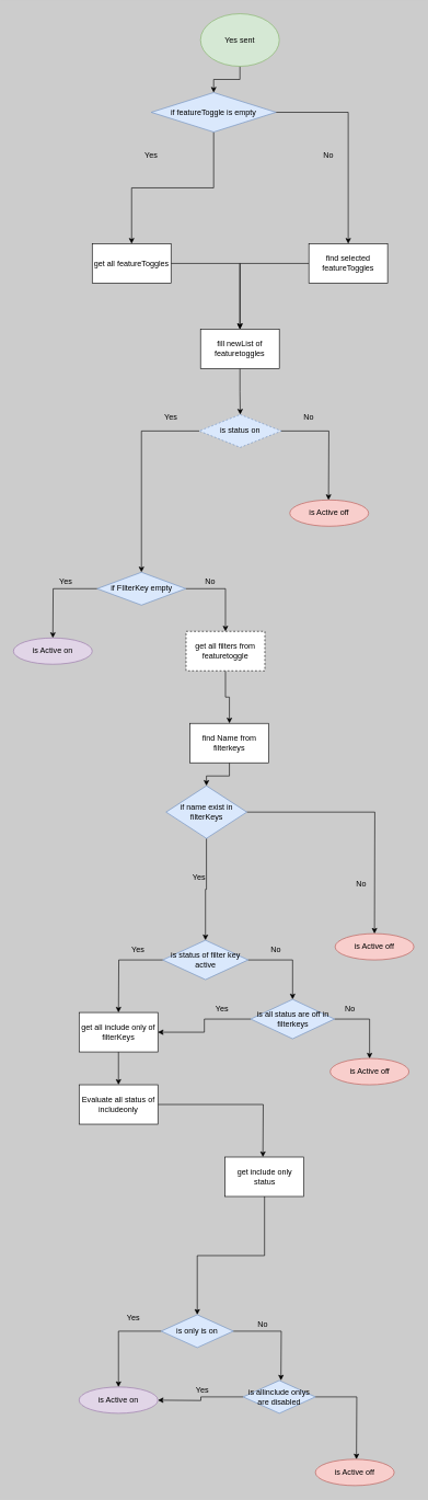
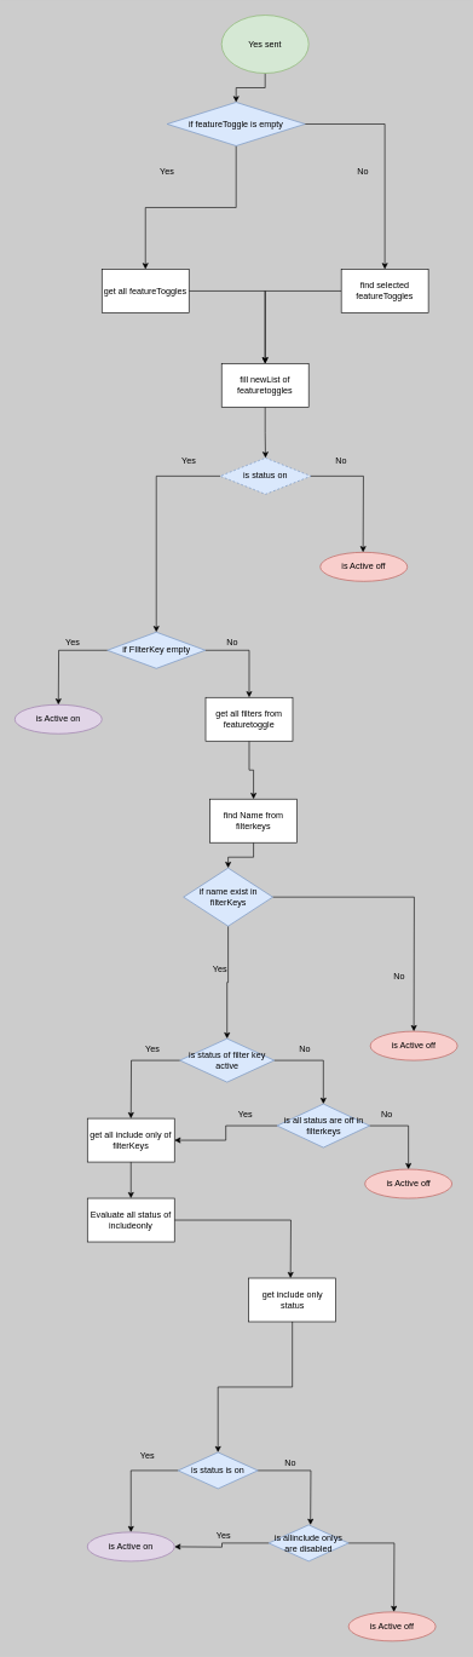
  <mxCell id="0" />
  <mxCell id="1" parent="0" />
  <mxCell id="2" style="edgeStyle=orthogonalEdgeStyle;rounded=0;orthogonalLoop=1;jettySize=auto;html=1;entryX=0.5;entryY=0;entryDx=0;entryDy=0;" edge="1" parent="1" source="3" target="6"><mxGeometry relative="1" as="geometry" /></mxCell>
  <mxCell id="3" value="Yes sent" style="ellipse;whiteSpace=wrap;html=1;fillColor=#d5e8d4;strokeColor=#82b366;" vertex="1" parent="1"><mxGeometry x="305" y="20" width="120" height="80" as="geometry" /></mxCell>
  <mxCell id="4" style="edgeStyle=orthogonalEdgeStyle;rounded=0;orthogonalLoop=1;jettySize=auto;html=1;" edge="1" parent="1" source="6" target="8"><mxGeometry relative="1" as="geometry" /></mxCell>
  <mxCell id="5" style="edgeStyle=orthogonalEdgeStyle;rounded=0;orthogonalLoop=1;jettySize=auto;html=1;" edge="1" parent="1" source="6" target="10"><mxGeometry relative="1" as="geometry" /></mxCell>
  <mxCell id="6" value="if featureToggle is empty" style="rhombus;whiteSpace=wrap;html=1;fillColor=#dae8fc;strokeColor=#6c8ebf;" vertex="1" parent="1"><mxGeometry x="230" y="140" width="190" height="60" as="geometry" /></mxCell>
  <mxCell id="7" style="edgeStyle=orthogonalEdgeStyle;rounded=0;orthogonalLoop=1;jettySize=auto;html=1;" edge="1" parent="1" source="8" target="14"><mxGeometry relative="1" as="geometry" /></mxCell>
  <mxCell id="8" value="get all featureToggles" style="rounded=0;whiteSpace=wrap;html=1;" vertex="1" parent="1"><mxGeometry x="140" y="370" width="120" height="60" as="geometry" /></mxCell>
  <mxCell id="9" style="edgeStyle=orthogonalEdgeStyle;rounded=0;orthogonalLoop=1;jettySize=auto;html=1;" edge="1" parent="1" source="10" target="14"><mxGeometry relative="1" as="geometry" /></mxCell>
  <mxCell id="10" value="find selected featureToggles" style="rounded=0;whiteSpace=wrap;html=1;" vertex="1" parent="1"><mxGeometry x="470" y="370" width="120" height="60" as="geometry" /></mxCell>
  <mxCell id="11" value="Yes" style="text;html=1;strokeColor=none;fillColor=none;align=center;verticalAlign=middle;whiteSpace=wrap;rounded=0;" vertex="1" parent="1"><mxGeometry x="200" y="220" width="60" height="30" as="geometry" /></mxCell>
  <mxCell id="12" value="No" style="text;html=1;strokeColor=none;fillColor=none;align=center;verticalAlign=middle;whiteSpace=wrap;rounded=0;" vertex="1" parent="1"><mxGeometry x="470" y="220" width="60" height="30" as="geometry" /></mxCell>
  <mxCell id="13" style="edgeStyle=orthogonalEdgeStyle;rounded=0;orthogonalLoop=1;jettySize=auto;html=1;entryX=0.5;entryY=0;entryDx=0;entryDy=0;" edge="1" parent="1" source="14" target="17"><mxGeometry relative="1" as="geometry" /></mxCell>
  <mxCell id="14" value="fill newList of featuretoggles" style="rounded=0;whiteSpace=wrap;html=1;" vertex="1" parent="1"><mxGeometry x="305" y="500" width="120" height="60" as="geometry" /></mxCell>
  <mxCell id="15" style="edgeStyle=orthogonalEdgeStyle;rounded=0;orthogonalLoop=1;jettySize=auto;html=1;entryX=0.5;entryY=0;entryDx=0;entryDy=0;" edge="1" parent="1" source="17" target="22"><mxGeometry relative="1" as="geometry"><mxPoint x="215" y="750" as="targetPoint" /></mxGeometry></mxCell>
  <mxCell id="16" style="edgeStyle=orthogonalEdgeStyle;rounded=0;orthogonalLoop=1;jettySize=auto;html=1;entryX=0.5;entryY=0;entryDx=0;entryDy=0;" edge="1" parent="1" source="17"><mxGeometry relative="1" as="geometry"><mxPoint x="500" y="760" as="targetPoint" /></mxGeometry></mxCell>
  <mxCell id="17" value="is status on" style="rhombus;whiteSpace=wrap;html=1;fillColor=#dae8fc;strokeColor=#6c8ebf;dashed=1;" vertex="1" parent="1"><mxGeometry x="303" y="630" width="125" height="50" as="geometry" /></mxCell>
  <mxCell id="18" value="No" style="text;html=1;strokeColor=none;fillColor=none;align=center;verticalAlign=middle;whiteSpace=wrap;rounded=0;" vertex="1" parent="1"><mxGeometry x="440" y="620" width="60" height="30" as="geometry" /></mxCell>
  <mxCell id="19" value="Yes" style="text;html=1;strokeColor=none;fillColor=none;align=center;verticalAlign=middle;whiteSpace=wrap;rounded=0;" vertex="1" parent="1"><mxGeometry x="230" y="620" width="60" height="30" as="geometry" /></mxCell>
  <mxCell id="20" style="edgeStyle=orthogonalEdgeStyle;rounded=0;orthogonalLoop=1;jettySize=auto;html=1;entryX=0.5;entryY=0;entryDx=0;entryDy=0;" edge="1" parent="1" source="22"><mxGeometry relative="1" as="geometry"><mxPoint x="80" y="970" as="targetPoint" /></mxGeometry></mxCell>
  <mxCell id="21" style="edgeStyle=orthogonalEdgeStyle;rounded=0;orthogonalLoop=1;jettySize=auto;html=1;" edge="1" parent="1" source="22" target="25"><mxGeometry relative="1" as="geometry" /></mxCell>
  <mxCell id="22" value="if FIlterKey empty" style="rhombus;whiteSpace=wrap;html=1;fillColor=#dae8fc;strokeColor=#6c8ebf;" vertex="1" parent="1"><mxGeometry x="147.5" y="870" width="135" height="50" as="geometry" /></mxCell>
  <mxCell id="23" value="Yes" style="text;html=1;strokeColor=none;fillColor=none;align=center;verticalAlign=middle;whiteSpace=wrap;rounded=0;" vertex="1" parent="1"><mxGeometry x="70" y="870" width="60" height="30" as="geometry" /></mxCell>
  <mxCell id="24" style="edgeStyle=orthogonalEdgeStyle;rounded=0;orthogonalLoop=1;jettySize=auto;html=1;" edge="1" parent="1" source="25" target="28"><mxGeometry relative="1" as="geometry" /></mxCell>
- <mxCell id="25" value="get all filters from featuretoggle" style="rounded=0;whiteSpace=wrap;html=1;dashed=1;" vertex="1" parent="1"><mxGeometry x="283" y="960" width="120" height="60" as="geometry" /></mxCell>
+ <mxCell id="25" value="get all filters from featuretoggle" style="rounded=0;whiteSpace=wrap;html=1;" vertex="1" parent="1"><mxGeometry x="283" y="960" width="120" height="60" as="geometry" /></mxCell>
  <mxCell id="26" value="No" style="text;html=1;strokeColor=none;fillColor=none;align=center;verticalAlign=middle;whiteSpace=wrap;rounded=0;" vertex="1" parent="1"><mxGeometry x="290" y="870" width="60" height="30" as="geometry" /></mxCell>
  <mxCell id="27" style="edgeStyle=orthogonalEdgeStyle;rounded=0;orthogonalLoop=1;jettySize=auto;html=1;entryX=0.5;entryY=0;entryDx=0;entryDy=0;" edge="1" parent="1" source="28" target="31"><mxGeometry relative="1" as="geometry"><mxPoint x="350" y="1330" as="targetPoint" /></mxGeometry></mxCell>
  <mxCell id="28" value="find Name from filterkeys" style="rounded=0;whiteSpace=wrap;html=1;" vertex="1" parent="1"><mxGeometry x="289" y="1100" width="120" height="60" as="geometry" /></mxCell>
  <mxCell id="29" style="edgeStyle=orthogonalEdgeStyle;rounded=0;orthogonalLoop=1;jettySize=auto;html=1;entryX=0.5;entryY=0;entryDx=0;entryDy=0;" edge="1" parent="1" source="31" target="35"><mxGeometry relative="1" as="geometry" /></mxCell>
  <mxCell id="30" style="edgeStyle=orthogonalEdgeStyle;rounded=0;orthogonalLoop=1;jettySize=auto;html=1;" edge="1" parent="1" source="31"><mxGeometry relative="1" as="geometry"><mxPoint x="570" y="1420" as="targetPoint" /></mxGeometry></mxCell>
  <mxCell id="31" value="if name exist in filterKeys" style="rhombus;whiteSpace=wrap;html=1;fillColor=#dae8fc;strokeColor=#6c8ebf;" vertex="1" parent="1"><mxGeometry x="252.5" y="1195" width="123" height="80" as="geometry" /></mxCell>
  <mxCell id="32" value="Yes" style="text;html=1;strokeColor=none;fillColor=none;align=center;verticalAlign=middle;whiteSpace=wrap;rounded=0;" vertex="1" parent="1"><mxGeometry x="272.5" y="1320" width="60" height="30" as="geometry" /></mxCell>
  <mxCell id="33" style="edgeStyle=orthogonalEdgeStyle;rounded=0;orthogonalLoop=1;jettySize=auto;html=1;entryX=0.5;entryY=0;entryDx=0;entryDy=0;" edge="1" parent="1" source="35" target="52"><mxGeometry relative="1" as="geometry"><mxPoint x="440" y="1530" as="targetPoint" /></mxGeometry></mxCell>
  <mxCell id="34" style="edgeStyle=orthogonalEdgeStyle;rounded=0;orthogonalLoop=1;jettySize=auto;html=1;" edge="1" parent="1" source="35"><mxGeometry relative="1" as="geometry"><mxPoint x="180" y="1540" as="targetPoint" /></mxGeometry></mxCell>
  <mxCell id="35" value="is status of filter key active" style="rhombus;whiteSpace=wrap;html=1;fillColor=#dae8fc;strokeColor=#6c8ebf;" vertex="1" parent="1"><mxGeometry x="247.5" y="1430" width="130" height="60" as="geometry" /></mxCell>
  <mxCell id="36" value="Yes" style="text;html=1;strokeColor=none;fillColor=none;align=center;verticalAlign=middle;whiteSpace=wrap;rounded=0;" vertex="1" parent="1"><mxGeometry x="180" y="1430" width="60" height="30" as="geometry" /></mxCell>
  <mxCell id="37" value="No" style="text;html=1;strokeColor=none;fillColor=none;align=center;verticalAlign=middle;whiteSpace=wrap;rounded=0;" vertex="1" parent="1"><mxGeometry x="390" y="1430" width="60" height="30" as="geometry" /></mxCell>
  <mxCell id="38" value="No" style="text;html=1;strokeColor=none;fillColor=none;align=center;verticalAlign=middle;whiteSpace=wrap;rounded=0;" vertex="1" parent="1"><mxGeometry x="520" y="1330" width="60" height="30" as="geometry" /></mxCell>
  <mxCell id="39" style="edgeStyle=orthogonalEdgeStyle;rounded=0;orthogonalLoop=1;jettySize=auto;html=1;entryX=0.5;entryY=0;entryDx=0;entryDy=0;" edge="1" parent="1" source="40" target="42"><mxGeometry relative="1" as="geometry" /></mxCell>
  <mxCell id="40" value="get all include only of filterKeys" style="rounded=0;whiteSpace=wrap;html=1;" vertex="1" parent="1"><mxGeometry x="120" y="1540" width="120" height="60" as="geometry" /></mxCell>
  <mxCell id="41" style="edgeStyle=orthogonalEdgeStyle;rounded=0;orthogonalLoop=1;jettySize=auto;html=1;" edge="1" parent="1" source="42"><mxGeometry relative="1" as="geometry"><mxPoint x="400" y="1760" as="targetPoint" /></mxGeometry></mxCell>
  <mxCell id="42" value="Evaluate all status of includeonly" style="rounded=0;whiteSpace=wrap;html=1;" vertex="1" parent="1"><mxGeometry x="120" y="1650" width="120" height="60" as="geometry" /></mxCell>
  <mxCell id="43" style="edgeStyle=orthogonalEdgeStyle;rounded=0;orthogonalLoop=1;jettySize=auto;html=1;" edge="1" parent="1" source="44" target="47"><mxGeometry relative="1" as="geometry" /></mxCell>
  <mxCell id="44" value="get include only status" style="rounded=0;whiteSpace=wrap;html=1;" vertex="1" parent="1"><mxGeometry x="342.5" y="1760" width="120" height="60" as="geometry" /></mxCell>
  <mxCell id="45" style="edgeStyle=orthogonalEdgeStyle;rounded=0;orthogonalLoop=1;jettySize=auto;html=1;" edge="1" parent="1" source="47" target="61"><mxGeometry relative="1" as="geometry"><mxPoint x="180" y="2100" as="targetPoint" /></mxGeometry></mxCell>
  <mxCell id="46" style="edgeStyle=orthogonalEdgeStyle;rounded=0;orthogonalLoop=1;jettySize=auto;html=1;" edge="1" parent="1" source="47"><mxGeometry relative="1" as="geometry"><mxPoint x="427.5" y="2100" as="targetPoint" /></mxGeometry></mxCell>
- <mxCell id="47" value="is only is on" style="rhombus;whiteSpace=wrap;html=1;fillColor=#dae8fc;strokeColor=#6c8ebf;" vertex="1" parent="1"><mxGeometry x="245" y="2000" width="110" height="50" as="geometry" /></mxCell>
+ <mxCell id="47" value="is status is on" style="rhombus;whiteSpace=wrap;html=1;fillColor=#dae8fc;strokeColor=#6c8ebf;" vertex="1" parent="1"><mxGeometry x="245" y="2000" width="110" height="50" as="geometry" /></mxCell>
  <mxCell id="48" value="Yes" style="text;html=1;strokeColor=none;fillColor=none;align=center;verticalAlign=middle;whiteSpace=wrap;rounded=0;" vertex="1" parent="1"><mxGeometry x="173" y="1990" width="60" height="30" as="geometry" /></mxCell>
  <mxCell id="49" value="No" style="text;html=1;strokeColor=none;fillColor=none;align=center;verticalAlign=middle;whiteSpace=wrap;rounded=0;" vertex="1" parent="1"><mxGeometry x="370" y="2000" width="60" height="30" as="geometry" /></mxCell>
  <mxCell id="50" style="edgeStyle=orthogonalEdgeStyle;rounded=0;orthogonalLoop=1;jettySize=auto;html=1;" edge="1" parent="1" source="52" target="40"><mxGeometry relative="1" as="geometry" /></mxCell>
  <mxCell id="51" style="edgeStyle=orthogonalEdgeStyle;rounded=0;orthogonalLoop=1;jettySize=auto;html=1;entryX=0.5;entryY=0;entryDx=0;entryDy=0;" edge="1" parent="1" source="52" target="63"><mxGeometry relative="1" as="geometry"><mxPoint x="562.5" y="1600" as="targetPoint" /><Array as="points"><mxPoint x="562.5" y="1550" /></Array></mxGeometry></mxCell>
  <mxCell id="52" value="is all status are off in filterkeys" style="rhombus;whiteSpace=wrap;html=1;fillColor=#dae8fc;strokeColor=#6c8ebf;" vertex="1" parent="1"><mxGeometry x="381.5" y="1520" width="127.5" height="60" as="geometry" /></mxCell>
  <mxCell id="53" value="Yes" style="text;html=1;strokeColor=none;fillColor=none;align=center;verticalAlign=middle;whiteSpace=wrap;rounded=0;" vertex="1" parent="1"><mxGeometry x="308" y="1520" width="60" height="30" as="geometry" /></mxCell>
  <mxCell id="54" value="is Active off" style="ellipse;whiteSpace=wrap;html=1;fillColor=#f8cecc;strokeColor=#b85450;" vertex="1" parent="1"><mxGeometry x="441" y="760" width="120" height="40" as="geometry" /></mxCell>
  <mxCell id="55" value="is Active off" style="ellipse;whiteSpace=wrap;html=1;fillColor=#f8cecc;strokeColor=#b85450;" vertex="1" parent="1"><mxGeometry x="510" y="1420" width="120" height="40" as="geometry" /></mxCell>
  <mxCell id="56" value="is Active on" style="ellipse;whiteSpace=wrap;html=1;fillColor=#e1d5e7;strokeColor=#9673a6;" vertex="1" parent="1"><mxGeometry x="20" y="970" width="120" height="40" as="geometry" /></mxCell>
  <mxCell id="57" style="edgeStyle=orthogonalEdgeStyle;rounded=0;orthogonalLoop=1;jettySize=auto;html=1;entryX=1;entryY=0.5;entryDx=0;entryDy=0;" edge="1" parent="1" source="59"><mxGeometry relative="1" as="geometry"><mxPoint x="240" y="2130" as="targetPoint" /></mxGeometry></mxCell>
  <mxCell id="58" style="edgeStyle=orthogonalEdgeStyle;rounded=0;orthogonalLoop=1;jettySize=auto;html=1;" edge="1" parent="1" source="59"><mxGeometry relative="1" as="geometry"><mxPoint x="542.5" y="2220" as="targetPoint" /></mxGeometry></mxCell>
  <mxCell id="59" value="is allinclude onlys are disabled" style="rhombus;whiteSpace=wrap;html=1;fillColor=#dae8fc;strokeColor=#6c8ebf;" vertex="1" parent="1"><mxGeometry x="370" y="2100" width="110" height="50" as="geometry" /></mxCell>
  <mxCell id="60" value="Yes" style="text;html=1;strokeColor=none;fillColor=none;align=center;verticalAlign=middle;whiteSpace=wrap;rounded=0;" vertex="1" parent="1"><mxGeometry x="277.5" y="2100" width="60" height="30" as="geometry" /></mxCell>
  <mxCell id="61" value="is Active on" style="ellipse;whiteSpace=wrap;html=1;fillColor=#e1d5e7;strokeColor=#9673a6;" vertex="1" parent="1"><mxGeometry x="120" y="2110" width="120" height="40" as="geometry" /></mxCell>
  <mxCell id="62" value="is Active off" style="ellipse;whiteSpace=wrap;html=1;fillColor=#f8cecc;strokeColor=#b85450;" vertex="1" parent="1"><mxGeometry x="480" y="2220" width="120" height="40" as="geometry" /></mxCell>
  <mxCell id="63" value="is Active off" style="ellipse;whiteSpace=wrap;html=1;fillColor=#f8cecc;strokeColor=#b85450;" vertex="1" parent="1"><mxGeometry x="502.5" y="1610" width="120" height="40" as="geometry" /></mxCell>
  <mxCell id="64" value="No" style="text;html=1;strokeColor=none;fillColor=none;align=center;verticalAlign=middle;whiteSpace=wrap;rounded=0;" vertex="1" parent="1"><mxGeometry x="502.5" y="1520" width="60" height="30" as="geometry" /></mxCell>
